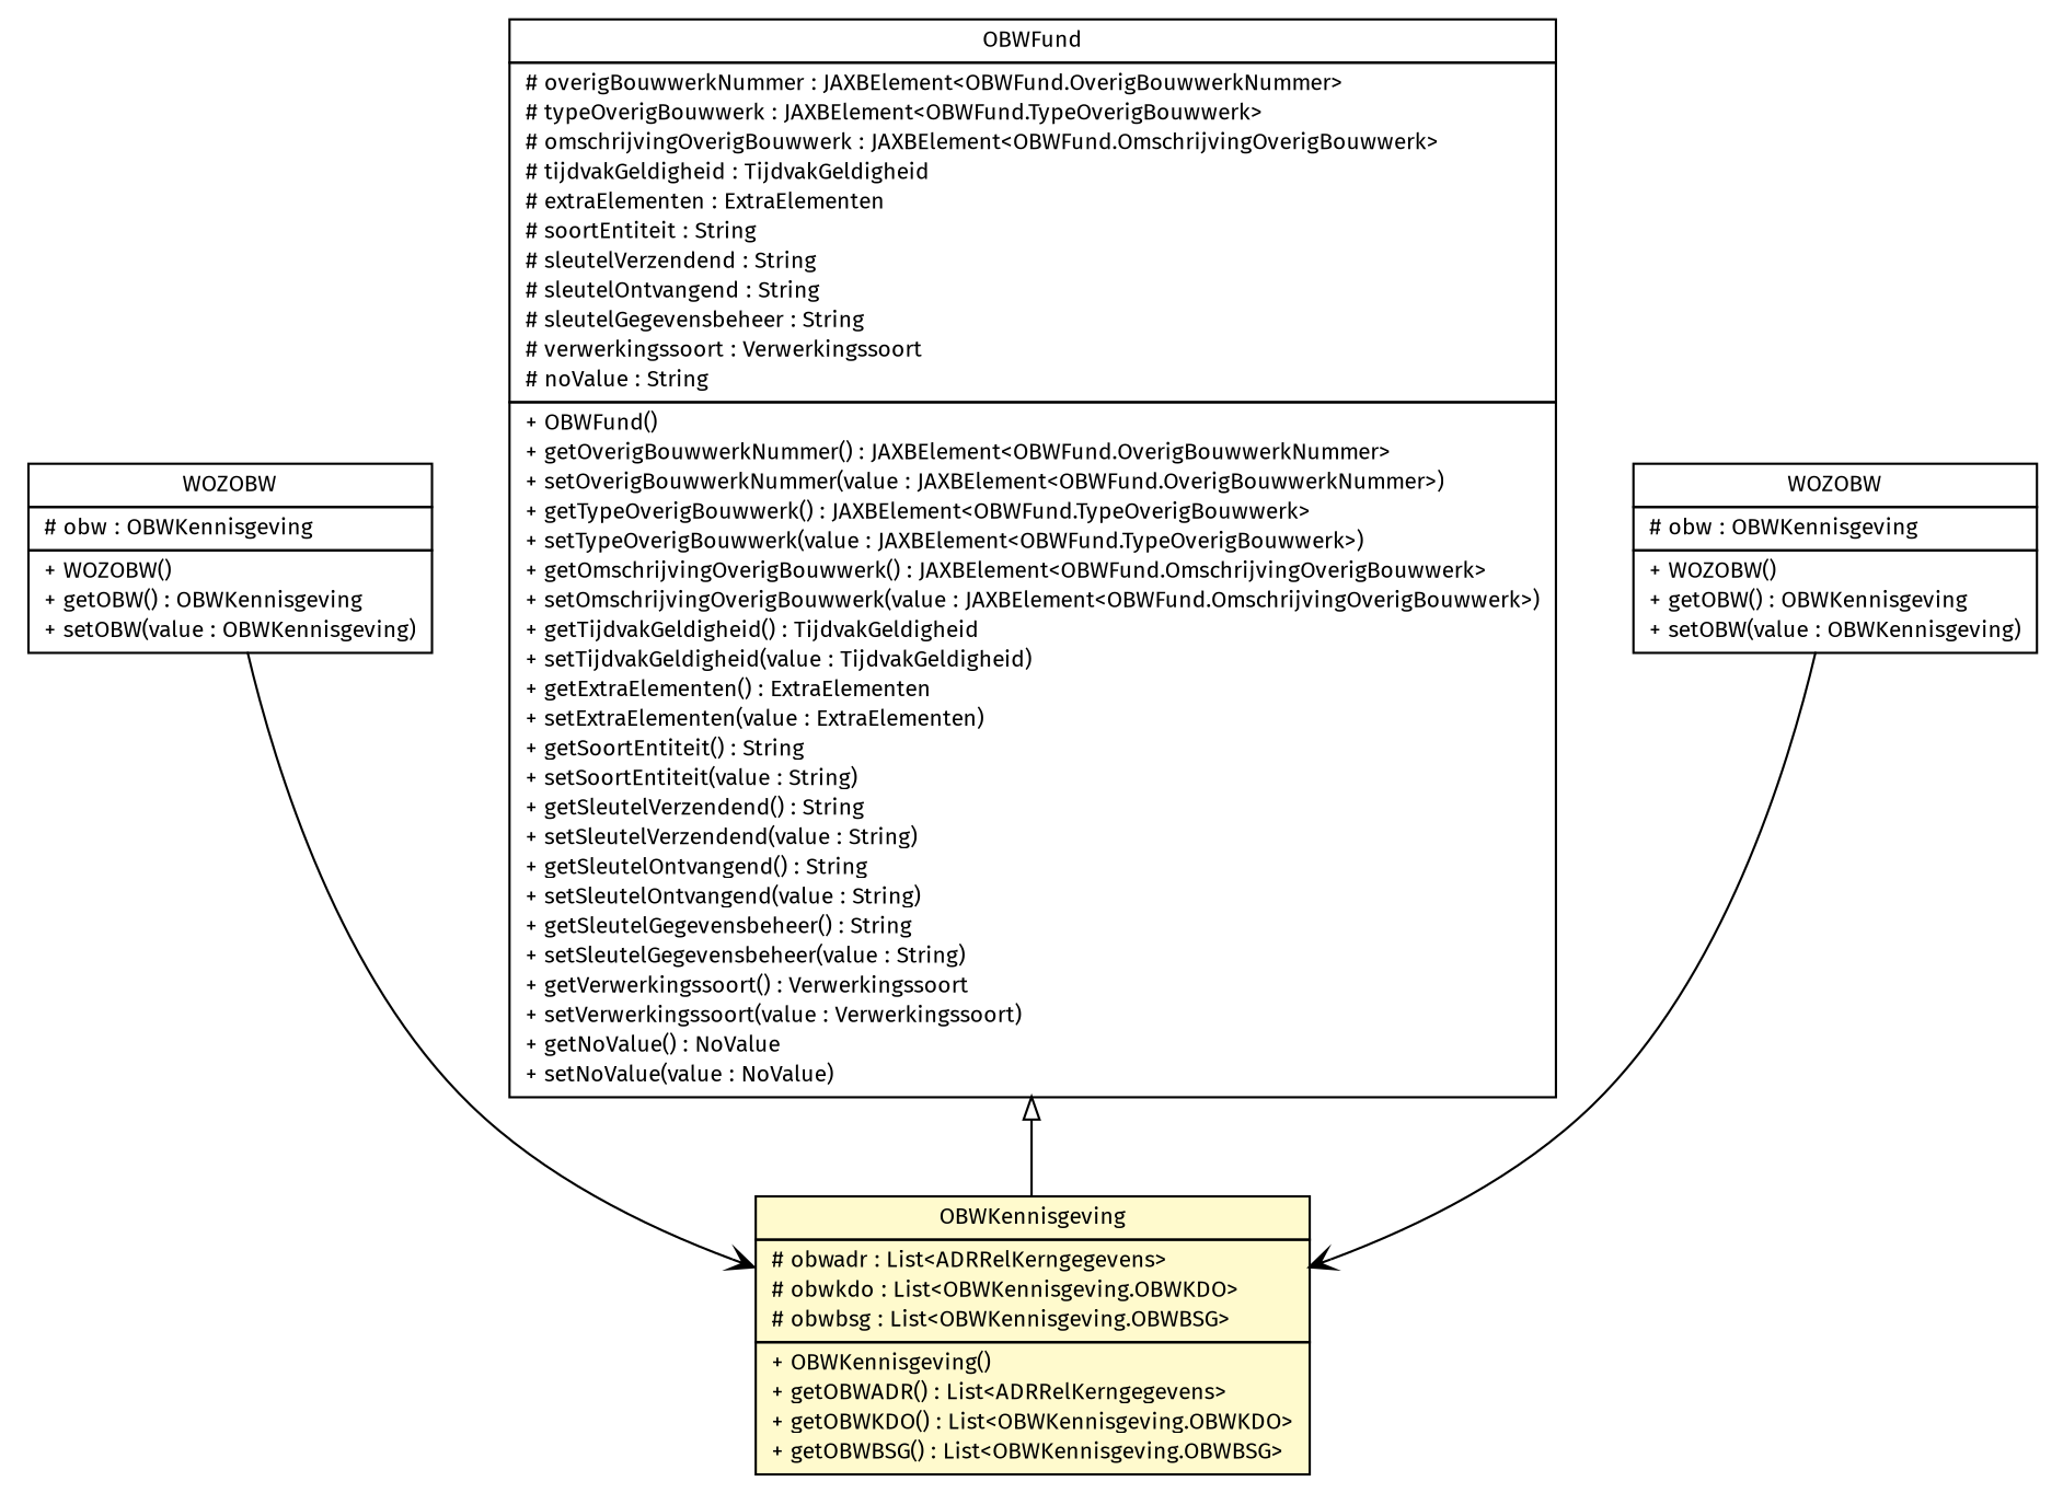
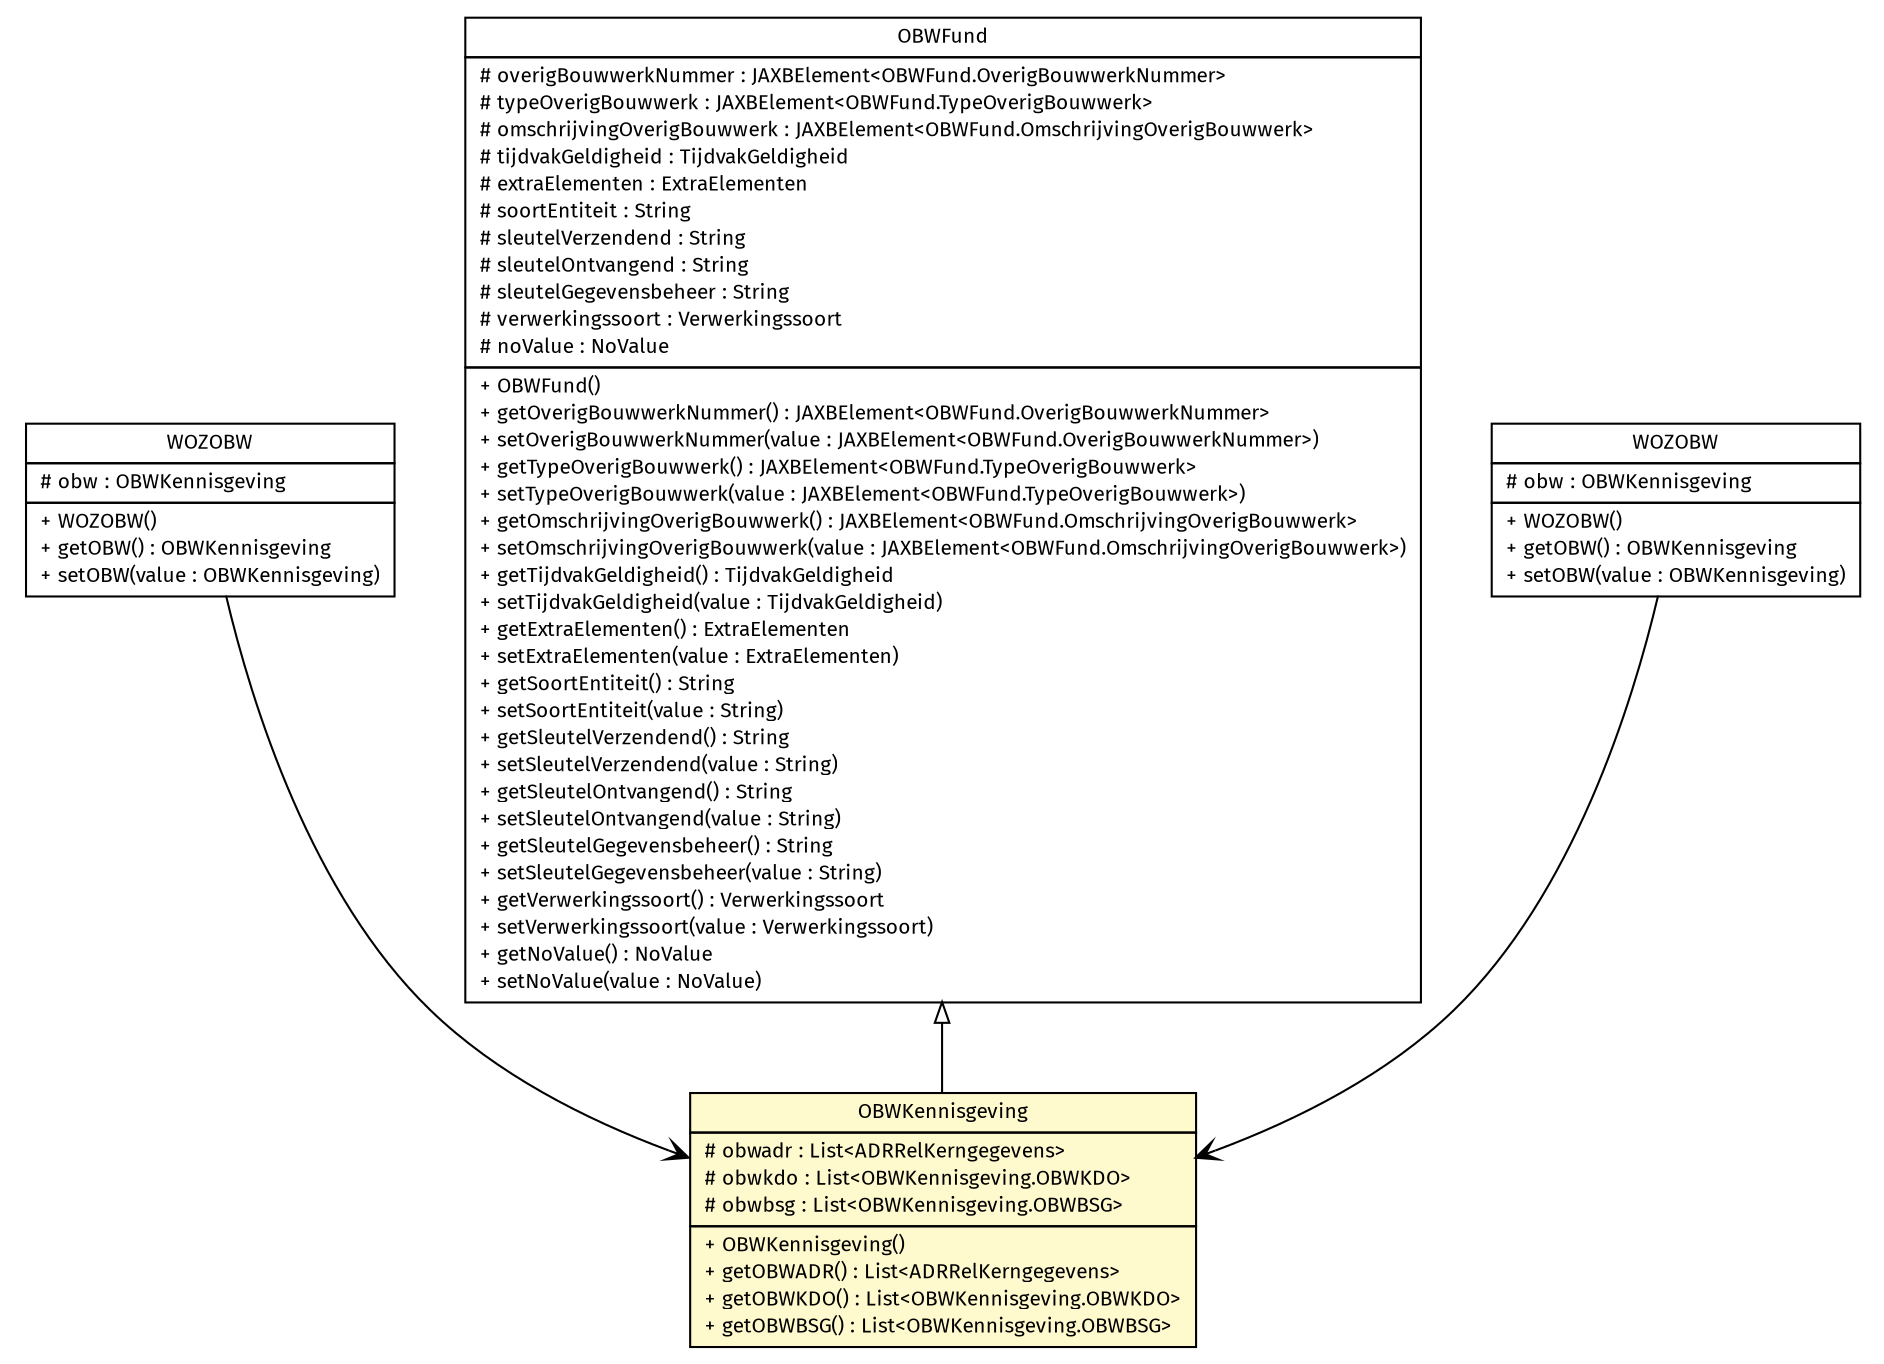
  digraph {
    nodesep=0.25
    ranksep=0.5
    fontname="Fira Sans"
    node [fontcolor=black fontname="Fira Sans" fontsize=10.0 shape=plaintext]
    edge [arrowhead=open color=black fontcolor=black fontname="Fira Sans" fontsize=10.0 headport=p labelfontname=Helvetica labelfontsize=10 tailport=p]
    n1 [label=<<table title="nl.egem.stuf.sector.bg._0204.WOZAntwoord.WOZOBW" border="0" cellborder="1" cellspacing="0" cellpadding="2" port="p" href="./WOZAntwoord.WOZOBW.html"> 		<tr><td><table border="0" cellspacing="0" cellpadding="1"> <tr><td align="center" balign="center"> WOZOBW </td></tr> 		</table></td></tr> 		<tr><td><table border="0" cellspacing="0" cellpadding="1"> <tr><td align="left" balign="left"> # obw : OBWKennisgeving </td></tr> 		</table></td></tr> 		<tr><td><table border="0" cellspacing="0" cellpadding="1"> <tr><td align="left" balign="left"> + WOZOBW() </td></tr> <tr><td align="left" balign="left"> + getOBW() : OBWKennisgeving </td></tr> <tr><td align="left" balign="left"> + setOBW(value : OBWKennisgeving) </td></tr> 		</table></td></tr> 		</table>>]
    n2 [label=<<table title="nl.egem.stuf.sector.bg._0204.OBWKennisgeving" border="0" cellborder="1" cellspacing="0" cellpadding="2" port="p" bgcolor="lemonChiffon" href="./OBWKennisgeving.html"> 		<tr><td><table border="0" cellspacing="0" cellpadding="1"> <tr><td align="center" balign="center"> OBWKennisgeving </td></tr> 		</table></td></tr> 		<tr><td><table border="0" cellspacing="0" cellpadding="1"> <tr><td align="left" balign="left"> # obwadr : List&lt;ADRRelKerngegevens&gt; </td></tr> <tr><td align="left" balign="left"> # obwkdo : List&lt;OBWKennisgeving.OBWKDO&gt; </td></tr> <tr><td align="left" balign="left"> # obwbsg : List&lt;OBWKennisgeving.OBWBSG&gt; </td></tr> 		</table></td></tr> 		<tr><td><table border="0" cellspacing="0" cellpadding="1"> <tr><td align="left" balign="left"> + OBWKennisgeving() </td></tr> <tr><td align="left" balign="left"> + getOBWADR() : List&lt;ADRRelKerngegevens&gt; </td></tr> <tr><td align="left" balign="left"> + getOBWKDO() : List&lt;OBWKennisgeving.OBWKDO&gt; </td></tr> <tr><td align="left" balign="left"> + getOBWBSG() : List&lt;OBWKennisgeving.OBWBSG&gt; </td></tr> 		</table></td></tr> 		</table>>]
-   n3 [label=<<table title="nl.egem.stuf.sector.bg._0204.OBWFund" border="0" cellborder="1" cellspacing="0" cellpadding="2" port="p" href="./OBWFund.html"> 		<tr><td><table border="0" cellspacing="0" cellpadding="1"> <tr><td align="center" balign="center"> OBWFund </td></tr> 		</table></td></tr> 		<tr><td><table border="0" cellspacing="0" cellpadding="1"> <tr><td align="left" balign="left"> # overigBouwwerkNummer : JAXBElement&lt;OBWFund.OverigBouwwerkNummer&gt; </td></tr> <tr><td align="left" balign="left"> # typeOverigBouwwerk : JAXBElement&lt;OBWFund.TypeOverigBouwwerk&gt; </td></tr> <tr><td align="left" balign="left"> # omschrijvingOverigBouwwerk : JAXBElement&lt;OBWFund.OmschrijvingOverigBouwwerk&gt; </td></tr> <tr><td align="left" balign="left"> # tijdvakGeldigheid : TijdvakGeldigheid </td></tr> <tr><td align="left" balign="left"> # extraElementen : ExtraElementen </td></tr> <tr><td align="left" balign="left"> # soortEntiteit : String </td></tr> <tr><td align="left" balign="left"> # sleutelVerzendend : String </td></tr> <tr><td align="left" balign="left"> # sleutelOntvangend : String </td></tr> <tr><td align="left" balign="left"> # sleutelGegevensbeheer : String </td></tr> <tr><td align="left" balign="left"> # verwerkingssoort : Verwerkingssoort </td></tr> <tr><td align="left" balign="left"> # noValue : String </td></tr> 		</table></td></tr> 		<tr><td><table border="0" cellspacing="0" cellpadding="1"> <tr><td align="left" balign="left"> + OBWFund() </td></tr> <tr><td align="left" balign="left"> + getOverigBouwwerkNummer() : JAXBElement&lt;OBWFund.OverigBouwwerkNummer&gt; </td></tr> <tr><td align="left" balign="left"> + setOverigBouwwerkNummer(value : JAXBElement&lt;OBWFund.OverigBouwwerkNummer&gt;) </td></tr> <tr><td align="left" balign="left"> + getTypeOverigBouwwerk() : JAXBElement&lt;OBWFund.TypeOverigBouwwerk&gt; </td></tr> <tr><td align="left" balign="left"> + setTypeOverigBouwwerk(value : JAXBElement&lt;OBWFund.TypeOverigBouwwerk&gt;) </td></tr> <tr><td align="left" balign="left"> + getOmschrijvingOverigBouwwerk() : JAXBElement&lt;OBWFund.OmschrijvingOverigBouwwerk&gt; </td></tr> <tr><td align="left" balign="left"> + setOmschrijvingOverigBouwwerk(value : JAXBElement&lt;OBWFund.OmschrijvingOverigBouwwerk&gt;) </td></tr> <tr><td align="left" balign="left"> + getTijdvakGeldigheid() : TijdvakGeldigheid </td></tr> <tr><td align="left" balign="left"> + setTijdvakGeldigheid(value : TijdvakGeldigheid) </td></tr> <tr><td align="left" balign="left"> + getExtraElementen() : ExtraElementen </td></tr> <tr><td align="left" balign="left"> + setExtraElementen(value : ExtraElementen) </td></tr> <tr><td align="left" balign="left"> + getSoortEntiteit() : String </td></tr> <tr><td align="left" balign="left"> + setSoortEntiteit(value : String) </td></tr> <tr><td align="left" balign="left"> + getSleutelVerzendend() : String </td></tr> <tr><td align="left" balign="left"> + setSleutelVerzendend(value : String) </td></tr> <tr><td align="left" balign="left"> + getSleutelOntvangend() : String </td></tr> <tr><td align="left" balign="left"> + setSleutelOntvangend(value : String) </td></tr> <tr><td align="left" balign="left"> + getSleutelGegevensbeheer() : String </td></tr> <tr><td align="left" balign="left"> + setSleutelGegevensbeheer(value : String) </td></tr> <tr><td align="left" balign="left"> + getVerwerkingssoort() : Verwerkingssoort </td></tr> <tr><td align="left" balign="left"> + setVerwerkingssoort(value : Verwerkingssoort) </td></tr> <tr><td align="left" balign="left"> + getNoValue() : NoValue </td></tr> <tr><td align="left" balign="left"> + setNoValue(value : NoValue) </td></tr> 		</table></td></tr> 		</table>>]
+   n3 [label=<<table title="nl.egem.stuf.sector.bg._0204.OBWFund" border="0" cellborder="1" cellspacing="0" cellpadding="2" port="p" href="./OBWFund.html"> 		<tr><td><table border="0" cellspacing="0" cellpadding="1"> <tr><td align="center" balign="center"> OBWFund </td></tr> 		</table></td></tr> 		<tr><td><table border="0" cellspacing="0" cellpadding="1"> <tr><td align="left" balign="left"> # overigBouwwerkNummer : JAXBElement&lt;OBWFund.OverigBouwwerkNummer&gt; </td></tr> <tr><td align="left" balign="left"> # typeOverigBouwwerk : JAXBElement&lt;OBWFund.TypeOverigBouwwerk&gt; </td></tr> <tr><td align="left" balign="left"> # omschrijvingOverigBouwwerk : JAXBElement&lt;OBWFund.OmschrijvingOverigBouwwerk&gt; </td></tr> <tr><td align="left" balign="left"> # tijdvakGeldigheid : TijdvakGeldigheid </td></tr> <tr><td align="left" balign="left"> # extraElementen : ExtraElementen </td></tr> <tr><td align="left" balign="left"> # soortEntiteit : String </td></tr> <tr><td align="left" balign="left"> # sleutelVerzendend : String </td></tr> <tr><td align="left" balign="left"> # sleutelOntvangend : String </td></tr> <tr><td align="left" balign="left"> # sleutelGegevensbeheer : String </td></tr> <tr><td align="left" balign="left"> # verwerkingssoort : Verwerkingssoort </td></tr> <tr><td align="left" balign="left"> # noValue : NoValue </td></tr> 		</table></td></tr> 		<tr><td><table border="0" cellspacing="0" cellpadding="1"> <tr><td align="left" balign="left"> + OBWFund() </td></tr> <tr><td align="left" balign="left"> + getOverigBouwwerkNummer() : JAXBElement&lt;OBWFund.OverigBouwwerkNummer&gt; </td></tr> <tr><td align="left" balign="left"> + setOverigBouwwerkNummer(value : JAXBElement&lt;OBWFund.OverigBouwwerkNummer&gt;) </td></tr> <tr><td align="left" balign="left"> + getTypeOverigBouwwerk() : JAXBElement&lt;OBWFund.TypeOverigBouwwerk&gt; </td></tr> <tr><td align="left" balign="left"> + setTypeOverigBouwwerk(value : JAXBElement&lt;OBWFund.TypeOverigBouwwerk&gt;) </td></tr> <tr><td align="left" balign="left"> + getOmschrijvingOverigBouwwerk() : JAXBElement&lt;OBWFund.OmschrijvingOverigBouwwerk&gt; </td></tr> <tr><td align="left" balign="left"> + setOmschrijvingOverigBouwwerk(value : JAXBElement&lt;OBWFund.OmschrijvingOverigBouwwerk&gt;) </td></tr> <tr><td align="left" balign="left"> + getTijdvakGeldigheid() : TijdvakGeldigheid </td></tr> <tr><td align="left" balign="left"> + setTijdvakGeldigheid(value : TijdvakGeldigheid) </td></tr> <tr><td align="left" balign="left"> + getExtraElementen() : ExtraElementen </td></tr> <tr><td align="left" balign="left"> + setExtraElementen(value : ExtraElementen) </td></tr> <tr><td align="left" balign="left"> + getSoortEntiteit() : String </td></tr> <tr><td align="left" balign="left"> + setSoortEntiteit(value : String) </td></tr> <tr><td align="left" balign="left"> + getSleutelVerzendend() : String </td></tr> <tr><td align="left" balign="left"> + setSleutelVerzendend(value : String) </td></tr> <tr><td align="left" balign="left"> + getSleutelOntvangend() : String </td></tr> <tr><td align="left" balign="left"> + setSleutelOntvangend(value : String) </td></tr> <tr><td align="left" balign="left"> + getSleutelGegevensbeheer() : String </td></tr> <tr><td align="left" balign="left"> + setSleutelGegevensbeheer(value : String) </td></tr> <tr><td align="left" balign="left"> + getVerwerkingssoort() : Verwerkingssoort </td></tr> <tr><td align="left" balign="left"> + setVerwerkingssoort(value : Verwerkingssoort) </td></tr> <tr><td align="left" balign="left"> + getNoValue() : NoValue </td></tr> <tr><td align="left" balign="left"> + setNoValue(value : NoValue) </td></tr> 		</table></td></tr> 		</table>>]
    n4 [label=<<table title="nl.egem.stuf.sector.bg._0204.WOZVraag.WOZOBW" border="0" cellborder="1" cellspacing="0" cellpadding="2" port="p" href="./WOZVraag.WOZOBW.html"> 		<tr><td><table border="0" cellspacing="0" cellpadding="1"> <tr><td align="center" balign="center"> WOZOBW </td></tr> 		</table></td></tr> 		<tr><td><table border="0" cellspacing="0" cellpadding="1"> <tr><td align="left" balign="left"> # obw : OBWKennisgeving </td></tr> 		</table></td></tr> 		<tr><td><table border="0" cellspacing="0" cellpadding="1"> <tr><td align="left" balign="left"> + WOZOBW() </td></tr> <tr><td align="left" balign="left"> + getOBW() : OBWKennisgeving </td></tr> <tr><td align="left" balign="left"> + setOBW(value : OBWKennisgeving) </td></tr> 		</table></td></tr> 		</table>>]
    n1 -> n2
    n3 -> n2 [arrowtail=empty dir=back fontsize=10 arrowhead="" color="" fontcolor=""]
    n4 -> n2
  }
